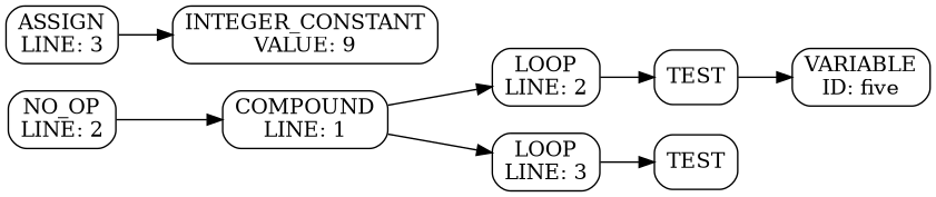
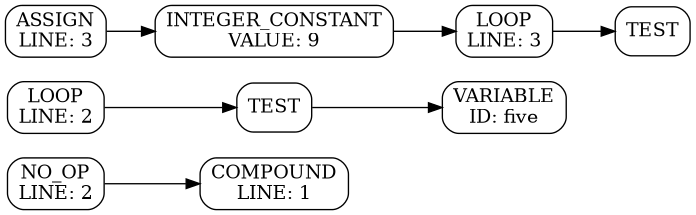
  digraph {
    rankdir=LR
    node [shape=box style=rounded]
    n1 [label="COMPOUND\nLINE: 1"]
    n2 [label="LOOP\nLINE: 2"]
    n3 [label=TEST]
    n4 [label="VARIABLE\nID: five"]
    n5 [label="NO_OP\nLINE: 2"]
    n6 [label="LOOP\nLINE: 3"]
    n7 [label="ASSIGN\nLINE: 3"]
    n8 [label="INTEGER_CONSTANT\nVALUE: 9"]
    n9 [label=TEST]
    subgraph sub_1 {
      n1
      n2
      n3
      n4
      n5
      n6
      n7
      n8
      n9
    }
-   n1 -> n2
-   n1 -> n6
+   n8 -> n6
    n2 -> n3
    n3 -> n4
    n5 -> n1
    n6 -> n9
    n7 -> n8
  }
